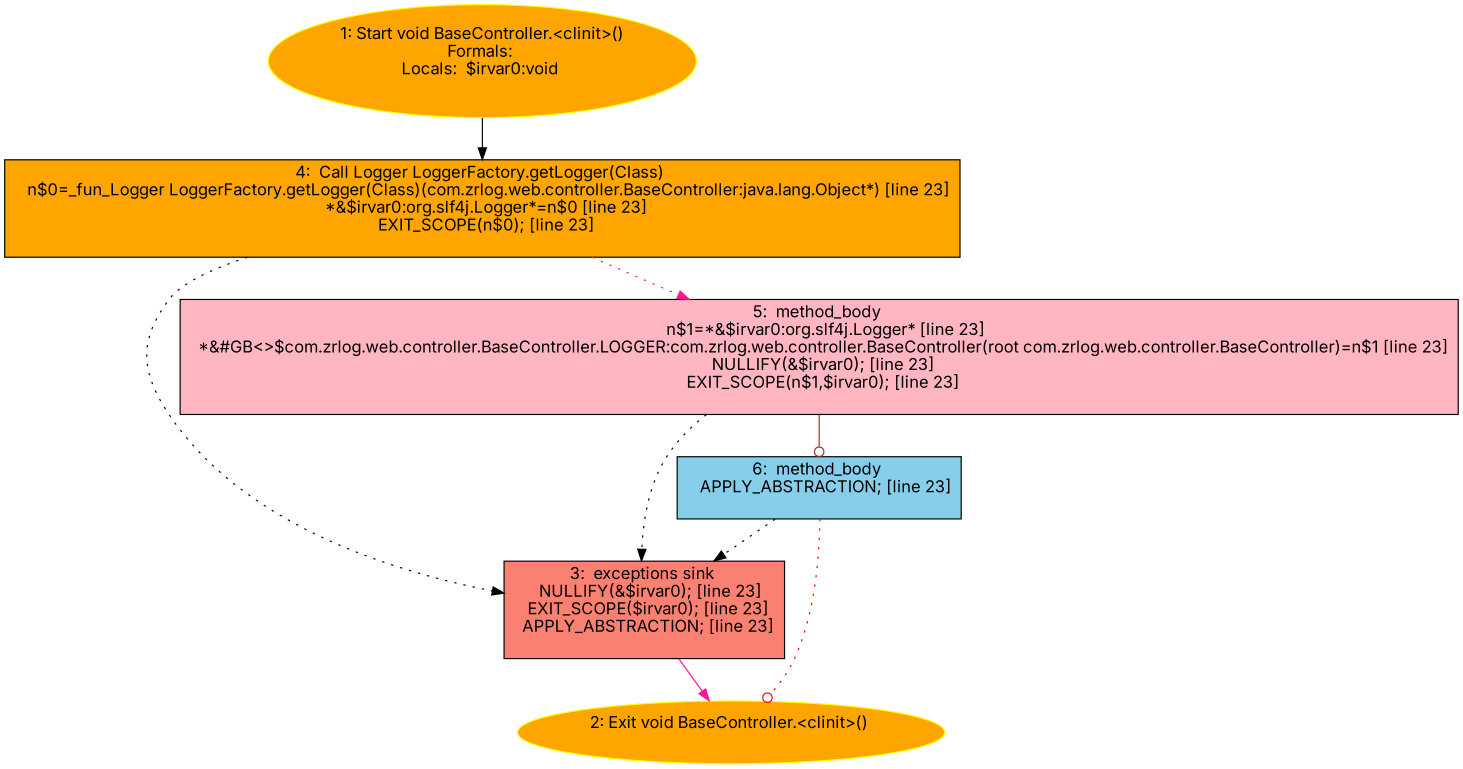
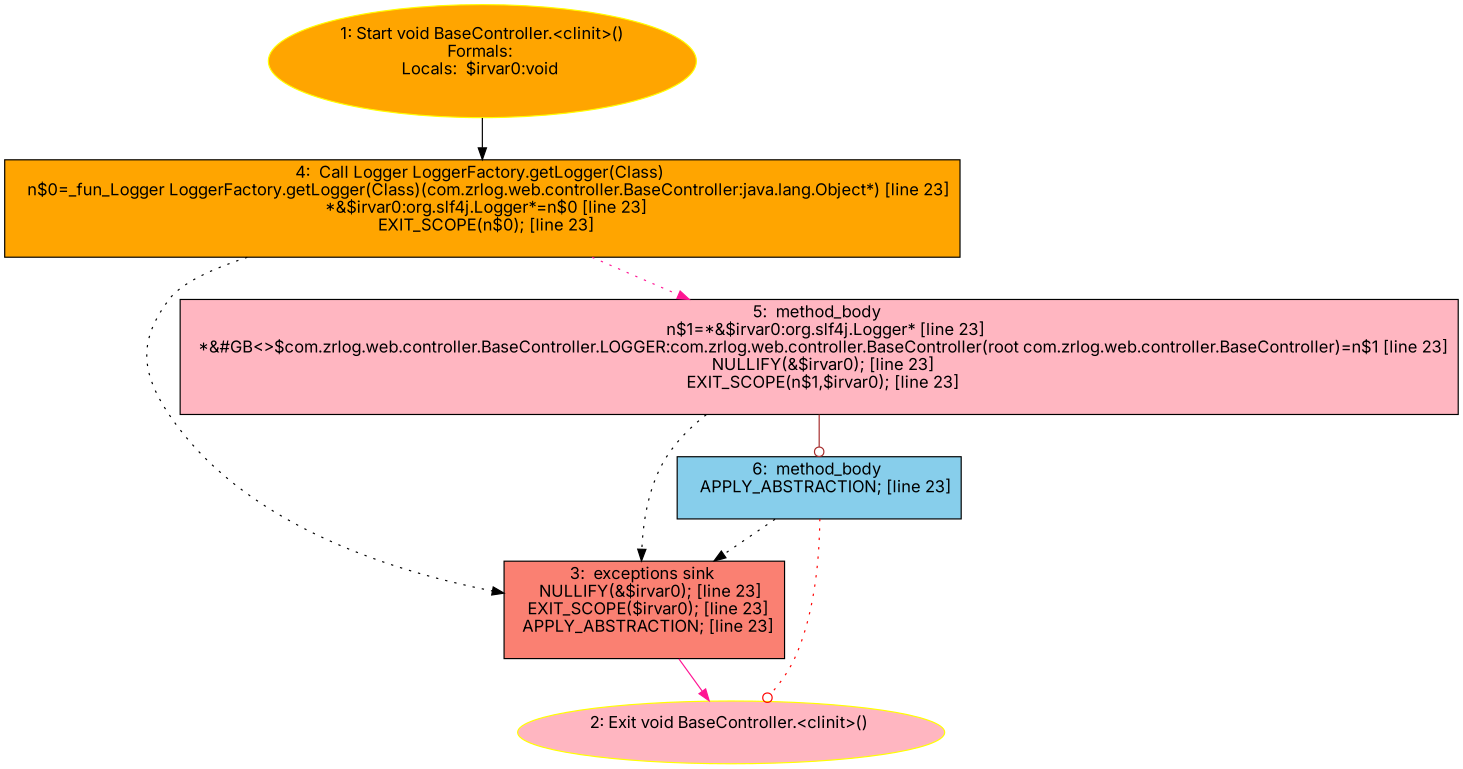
  digraph {
    fontname=Inter
    node [style=filled fillcolor=orange fontname=Inter shape=box]
    edge [color=black style=dotted arrowhead=normal fontname=Inter]
    n1 [color=yellow label="1: Start void BaseController.<clinit>()\nFormals: \nLocals:  $irvar0:void \n  " shape=""]
    n2 [label="4:  Call Logger LoggerFactory.getLogger(Class) \n   n$0=_fun_Logger LoggerFactory.getLogger(Class)(com.zrlog.web.controller.BaseController:java.lang.Object*) [line 23]\n  *&$irvar0:org.slf4j.Logger*=n$0 [line 23]\n  EXIT_SCOPE(n$0); [line 23]\n "]
    n3 [label="3:  exceptions sink \n   NULLIFY(&$irvar0); [line 23]\n  EXIT_SCOPE($irvar0); [line 23]\n  APPLY_ABSTRACTION; [line 23]\n " fillcolor=salmon]
    n4 [label="5:  method_body \n   n$1=*&$irvar0:org.slf4j.Logger* [line 23]\n  *&#GB<>$com.zrlog.web.controller.BaseController.LOGGER:com.zrlog.web.controller.BaseController(root com.zrlog.web.controller.BaseController)=n$1 [line 23]\n  NULLIFY(&$irvar0); [line 23]\n  EXIT_SCOPE(n$1,$irvar0); [line 23]\n " fillcolor=lightpink]
-   n5 [color=yellow label="2: Exit void BaseController.<clinit>() \n  " shape=""]
+   n5 [color=yellow label="2: Exit void BaseController.<clinit>() \n  " fillcolor=lightpink shape=""]
    n6 [label="6:  method_body \n   APPLY_ABSTRACTION; [line 23]\n " fillcolor=skyblue]
    n1 -> n2 [style=solid]
    n2 -> n3
    n2 -> n4 [color=deeppink]
    n3 -> n5 [color=deeppink style=solid]
    n4 -> n3
    n4 -> n6 [color=brown style=solid arrowhead=odot]
    n6 -> n3
    n6 -> n5 [color=red arrowhead=odot]
  }
